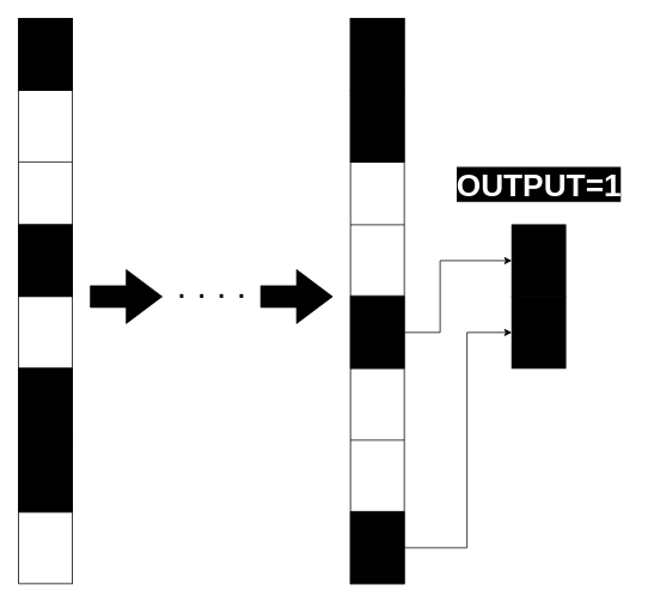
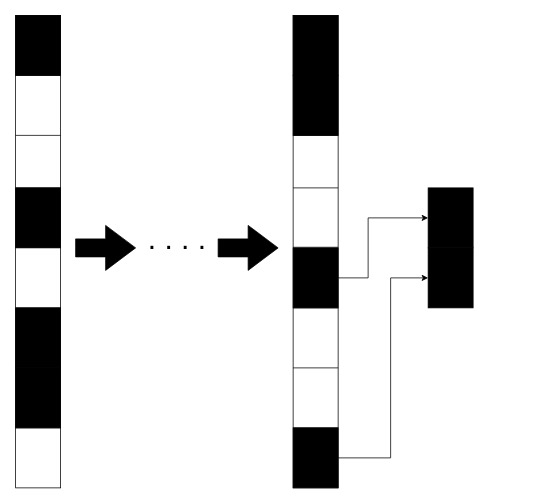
  <mxCell id="0" />
  <mxCell id="1" parent="0" />
  <mxCell id="2" value="" style="rounded=0;whiteSpace=wrap;html=1;direction=south;" vertex="1" parent="1"><mxGeometry x="20" y="20" width="60" height="630" as="geometry" /></mxCell>
  <mxCell id="3" style="edgeStyle=orthogonalEdgeStyle;rounded=0;orthogonalLoop=1;jettySize=auto;html=1;exitX=1;exitY=0.5;exitDx=0;exitDy=0;" edge="1" parent="1" source="2" target="2"><mxGeometry relative="1" as="geometry" /></mxCell>
  <mxCell id="4" value="" style="endArrow=none;html=1;" edge="1" parent="1"><mxGeometry width="50" height="50" relative="1" as="geometry"><mxPoint x="20" y="329.17" as="sourcePoint" /><mxPoint x="80" y="329.17" as="targetPoint" /></mxGeometry></mxCell>
  <mxCell id="5" value="" style="endArrow=none;html=1;" edge="1" parent="1"><mxGeometry width="50" height="50" relative="1" as="geometry"><mxPoint x="20" y="180" as="sourcePoint" /><mxPoint x="80" y="180" as="targetPoint" /></mxGeometry></mxCell>
  <mxCell id="6" value="" style="endArrow=none;html=1;" edge="1" parent="1"><mxGeometry width="50" height="50" relative="1" as="geometry"><mxPoint x="20" y="490" as="sourcePoint" /><mxPoint x="80" y="490" as="targetPoint" /></mxGeometry></mxCell>
  <mxCell id="7" value="" style="endArrow=none;html=1;" edge="1" parent="1"><mxGeometry width="50" height="50" relative="1" as="geometry"><mxPoint x="20" y="100" as="sourcePoint" /><mxPoint x="80" y="100" as="targetPoint" /></mxGeometry></mxCell>
  <mxCell id="8" value="" style="endArrow=none;html=1;" edge="1" parent="1"><mxGeometry width="50" height="50" relative="1" as="geometry"><mxPoint x="20" y="410" as="sourcePoint" /><mxPoint x="80" y="410" as="targetPoint" /></mxGeometry></mxCell>
  <mxCell id="9" value="" style="endArrow=none;html=1;" edge="1" parent="1"><mxGeometry width="50" height="50" relative="1" as="geometry"><mxPoint x="20" y="570" as="sourcePoint" /><mxPoint x="80" y="570" as="targetPoint" /></mxGeometry></mxCell>
  <mxCell id="10" value="" style="endArrow=none;html=1;" edge="1" parent="1"><mxGeometry width="50" height="50" relative="1" as="geometry"><mxPoint x="20" y="250" as="sourcePoint" /><mxPoint x="80" y="250" as="targetPoint" /></mxGeometry></mxCell>
  <mxCell id="11" value="" style="html=1;shadow=0;dashed=0;align=center;verticalAlign=middle;shape=mxgraph.arrows2.arrow;dy=0.6;dx=40;notch=0;fillColor=#000000;" vertex="1" parent="1"><mxGeometry x="100" y="300" width="80" height="60" as="geometry" /></mxCell>
  <mxCell id="12" value="" style="group" vertex="1" connectable="0" parent="1"><mxGeometry x="390" y="20" width="60" height="630" as="geometry" /></mxCell>
  <mxCell id="13" value="" style="rounded=0;whiteSpace=wrap;html=1;direction=south;" vertex="1" parent="12"><mxGeometry width="60" height="630" as="geometry" /></mxCell>
  <mxCell id="14" style="edgeStyle=orthogonalEdgeStyle;rounded=0;orthogonalLoop=1;jettySize=auto;html=1;exitX=1;exitY=0.5;exitDx=0;exitDy=0;" edge="1" parent="12" source="13" target="13"><mxGeometry relative="1" as="geometry" /></mxCell>
  <mxCell id="15" value="" style="endArrow=none;html=1;" edge="1" parent="12"><mxGeometry width="50" height="50" relative="1" as="geometry"><mxPoint y="309.17" as="sourcePoint" /><mxPoint x="60" y="309.17" as="targetPoint" /></mxGeometry></mxCell>
  <mxCell id="16" value="" style="endArrow=none;html=1;" edge="1" parent="12"><mxGeometry width="50" height="50" relative="1" as="geometry"><mxPoint y="160.0" as="sourcePoint" /><mxPoint x="60" y="160.0" as="targetPoint" /></mxGeometry></mxCell>
  <mxCell id="17" value="" style="endArrow=none;html=1;" edge="1" parent="12"><mxGeometry width="50" height="50" relative="1" as="geometry"><mxPoint y="470.0" as="sourcePoint" /><mxPoint x="60" y="470.0" as="targetPoint" /></mxGeometry></mxCell>
  <mxCell id="18" value="" style="endArrow=none;html=1;" edge="1" parent="12"><mxGeometry width="50" height="50" relative="1" as="geometry"><mxPoint y="80" as="sourcePoint" /><mxPoint x="60" y="80" as="targetPoint" /></mxGeometry></mxCell>
  <mxCell id="19" value="" style="endArrow=none;html=1;" edge="1" parent="12"><mxGeometry width="50" height="50" relative="1" as="geometry"><mxPoint y="390" as="sourcePoint" /><mxPoint x="60" y="390" as="targetPoint" /></mxGeometry></mxCell>
  <mxCell id="20" value="" style="endArrow=none;html=1;" edge="1" parent="12"><mxGeometry width="50" height="50" relative="1" as="geometry"><mxPoint y="550" as="sourcePoint" /><mxPoint x="60" y="550" as="targetPoint" /></mxGeometry></mxCell>
  <mxCell id="21" value="" style="endArrow=none;html=1;" edge="1" parent="12"><mxGeometry width="50" height="50" relative="1" as="geometry"><mxPoint y="230.0" as="sourcePoint" /><mxPoint x="60" y="230.0" as="targetPoint" /></mxGeometry></mxCell>
  <mxCell id="22" value="" style="rounded=0;whiteSpace=wrap;html=1;fillColor=#000000;" vertex="1" parent="12"><mxGeometry width="60" height="80" as="geometry" /></mxCell>
  <mxCell id="23" value="" style="rounded=0;whiteSpace=wrap;html=1;fillColor=#000000;" vertex="1" parent="12"><mxGeometry y="550" width="60" height="80" as="geometry" /></mxCell>
  <mxCell id="24" value="" style="rounded=0;whiteSpace=wrap;html=1;fillColor=#000000;" vertex="1" parent="12"><mxGeometry y="310" width="60" height="80" as="geometry" /></mxCell>
  <mxCell id="25" value="" style="rounded=0;whiteSpace=wrap;html=1;fillColor=#000000;" vertex="1" parent="12"><mxGeometry y="80" width="60" height="80" as="geometry" /></mxCell>
  <mxCell id="26" value="&lt;font style=&quot;font-size: 40px&quot;&gt;. . . .&lt;/font&gt;" style="text;html=1;align=center;verticalAlign=middle;resizable=0;points=[];autosize=1;" vertex="1" parent="1"><mxGeometry x="190" y="302" width="90" height="30" as="geometry" /></mxCell>
  <mxCell id="27" value="" style="rounded=0;whiteSpace=wrap;html=1;fillColor=#000000;" vertex="1" parent="1"><mxGeometry x="20" y="20" width="60" height="80" as="geometry" /></mxCell>
  <mxCell id="28" value="" style="rounded=0;whiteSpace=wrap;html=1;fillColor=#000000;" vertex="1" parent="1"><mxGeometry x="20" y="250" width="60" height="80" as="geometry" /></mxCell>
  <mxCell id="29" value="" style="rounded=0;whiteSpace=wrap;html=1;fillColor=#000000;" vertex="1" parent="1"><mxGeometry x="20" y="410" width="60" height="80" as="geometry" /></mxCell>
  <mxCell id="30" value="" style="rounded=0;whiteSpace=wrap;html=1;fillColor=#000000;" vertex="1" parent="1"><mxGeometry x="20" y="490" width="60" height="80" as="geometry" /></mxCell>
  <mxCell id="31" value="" style="endArrow=none;dashed=1;html=1;dashPattern=1 3;strokeWidth=2;fontColor=#FFFFFF;strokeColor=#FFFFFF;" edge="1" parent="1" target="29"><mxGeometry width="50" height="50" relative="1" as="geometry"><mxPoint x="20" y="490" as="sourcePoint" /><mxPoint x="70" y="440" as="targetPoint" /></mxGeometry></mxCell>
  <mxCell id="32" value="" style="endArrow=none;html=1;strokeColor=#FFFFFF;fontColor=#FFFFFF;" edge="1" parent="1" target="29"><mxGeometry width="50" height="50" relative="1" as="geometry"><mxPoint x="20" y="490" as="sourcePoint" /><mxPoint x="70" y="440" as="targetPoint" /></mxGeometry></mxCell>
- <mxCell id="33" value="&lt;font style=&quot;font-size: 35px&quot;&gt;&lt;b style=&quot;background-color: rgb(0 , 0 , 0)&quot;&gt;&lt;font style=&quot;font-size: 35px&quot;&gt;OUTPUT&lt;/font&gt;=1&lt;/b&gt;&lt;/font&gt;" style="text;html=1;align=center;verticalAlign=middle;resizable=0;points=[];autosize=1;fontColor=#FFFFFF;" vertex="1" parent="1"><mxGeometry x="500" y="190" width="200" height="30" as="geometry" /></mxCell>
  <mxCell id="34" value="" style="html=1;shadow=0;dashed=0;align=center;verticalAlign=middle;shape=mxgraph.arrows2.arrow;dy=0.6;dx=40;notch=0;fillColor=#000000;" vertex="1" parent="1"><mxGeometry x="290" y="300" width="80" height="60" as="geometry" /></mxCell>
  <mxCell id="35" value="" style="group" vertex="1" connectable="0" parent="1"><mxGeometry x="570" y="250" width="60" height="160" as="geometry" /></mxCell>
  <mxCell id="36" value="" style="rounded=0;whiteSpace=wrap;html=1;fillColor=#000000;" vertex="1" parent="35"><mxGeometry width="60" height="80" as="geometry" /></mxCell>
  <mxCell id="37" value="" style="rounded=0;whiteSpace=wrap;html=1;fillColor=#000000;" vertex="1" parent="35"><mxGeometry y="80" width="60" height="80" as="geometry" /></mxCell>
  <mxCell id="38" style="edgeStyle=orthogonalEdgeStyle;rounded=0;orthogonalLoop=1;jettySize=auto;html=1;entryX=0;entryY=0.5;entryDx=0;entryDy=0;strokeColor=#000000;fontColor=#FFFFFF;" edge="1" parent="1" source="24" target="36"><mxGeometry relative="1" as="geometry"><Array as="points"><mxPoint x="490" y="370" /><mxPoint x="490" y="290" /></Array></mxGeometry></mxCell>
  <mxCell id="39" style="edgeStyle=orthogonalEdgeStyle;rounded=0;orthogonalLoop=1;jettySize=auto;html=1;exitX=1;exitY=0.5;exitDx=0;exitDy=0;entryX=0;entryY=0.5;entryDx=0;entryDy=0;strokeColor=#000000;fontColor=#FFFFFF;" edge="1" parent="1" source="23" target="37"><mxGeometry relative="1" as="geometry"><Array as="points"><mxPoint x="520" y="610" /><mxPoint x="520" y="370" /></Array></mxGeometry></mxCell>
